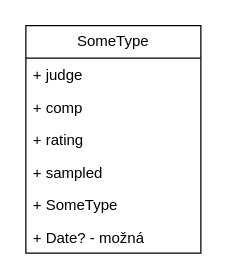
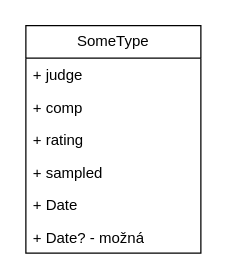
  <mxCell id="0" />
  <mxCell id="1" parent="0" />
  <mxCell id="2" value="SomeType" style="swimlane;fontStyle=0;childLayout=stackLayout;horizontal=1;startSize=26;fillColor=none;horizontalStack=0;resizeParent=1;resizeParentMax=0;resizeLast=0;collapsible=1;marginBottom=0;whiteSpace=wrap;html=1;" parent="1" vertex="1"><mxGeometry x="20" y="20" width="140" height="182" as="geometry"><mxRectangle x="340" y="30" width="100" height="30" as="alternateBounds" /></mxGeometry></mxCell>
  <mxCell id="3" value="+ judge" style="text;strokeColor=none;fillColor=none;align=left;verticalAlign=top;spacingLeft=4;spacingRight=4;overflow=hidden;rotatable=0;points=[[0,0.5],[1,0.5]];portConstraint=eastwest;whiteSpace=wrap;html=1;" parent="2" vertex="1"><mxGeometry y="26" width="140" height="26" as="geometry" /></mxCell>
  <mxCell id="4" value="+ comp" style="text;strokeColor=none;fillColor=none;align=left;verticalAlign=top;spacingLeft=4;spacingRight=4;overflow=hidden;rotatable=0;points=[[0,0.5],[1,0.5]];portConstraint=eastwest;whiteSpace=wrap;html=1;" parent="2" vertex="1"><mxGeometry y="52" width="140" height="26" as="geometry" /></mxCell>
  <mxCell id="5" value="+ rating" style="text;strokeColor=none;fillColor=none;align=left;verticalAlign=top;spacingLeft=4;spacingRight=4;overflow=hidden;rotatable=0;points=[[0,0.5],[1,0.5]];portConstraint=eastwest;whiteSpace=wrap;html=1;" parent="2" vertex="1"><mxGeometry y="78" width="140" height="26" as="geometry" /></mxCell>
  <mxCell id="6" value="+ sampled" style="text;strokeColor=none;fillColor=none;align=left;verticalAlign=top;spacingLeft=4;spacingRight=4;overflow=hidden;rotatable=0;points=[[0,0.5],[1,0.5]];portConstraint=eastwest;whiteSpace=wrap;html=1;" vertex="1" parent="2"><mxGeometry y="104" width="140" height="26" as="geometry" /></mxCell>
- <mxCell id="7" value="+ SomeType" style="text;strokeColor=none;fillColor=none;align=left;verticalAlign=top;spacingLeft=4;spacingRight=4;overflow=hidden;rotatable=0;points=[[0,0.5],[1,0.5]];portConstraint=eastwest;whiteSpace=wrap;html=1;" parent="2" vertex="1"><mxGeometry y="130" width="140" height="26" as="geometry" /></mxCell>
+ <mxCell id="7" value="+ Date" style="text;strokeColor=none;fillColor=none;align=left;verticalAlign=top;spacingLeft=4;spacingRight=4;overflow=hidden;rotatable=0;points=[[0,0.5],[1,0.5]];portConstraint=eastwest;whiteSpace=wrap;html=1;" parent="2" vertex="1"><mxGeometry y="130" width="140" height="26" as="geometry" /></mxCell>
  <mxCell id="8" value="+ Date? - možná" style="text;strokeColor=none;fillColor=none;align=left;verticalAlign=top;spacingLeft=4;spacingRight=4;overflow=hidden;rotatable=0;points=[[0,0.5],[1,0.5]];portConstraint=eastwest;whiteSpace=wrap;html=1;" parent="2" vertex="1"><mxGeometry y="156" width="140" height="26" as="geometry" /></mxCell>
